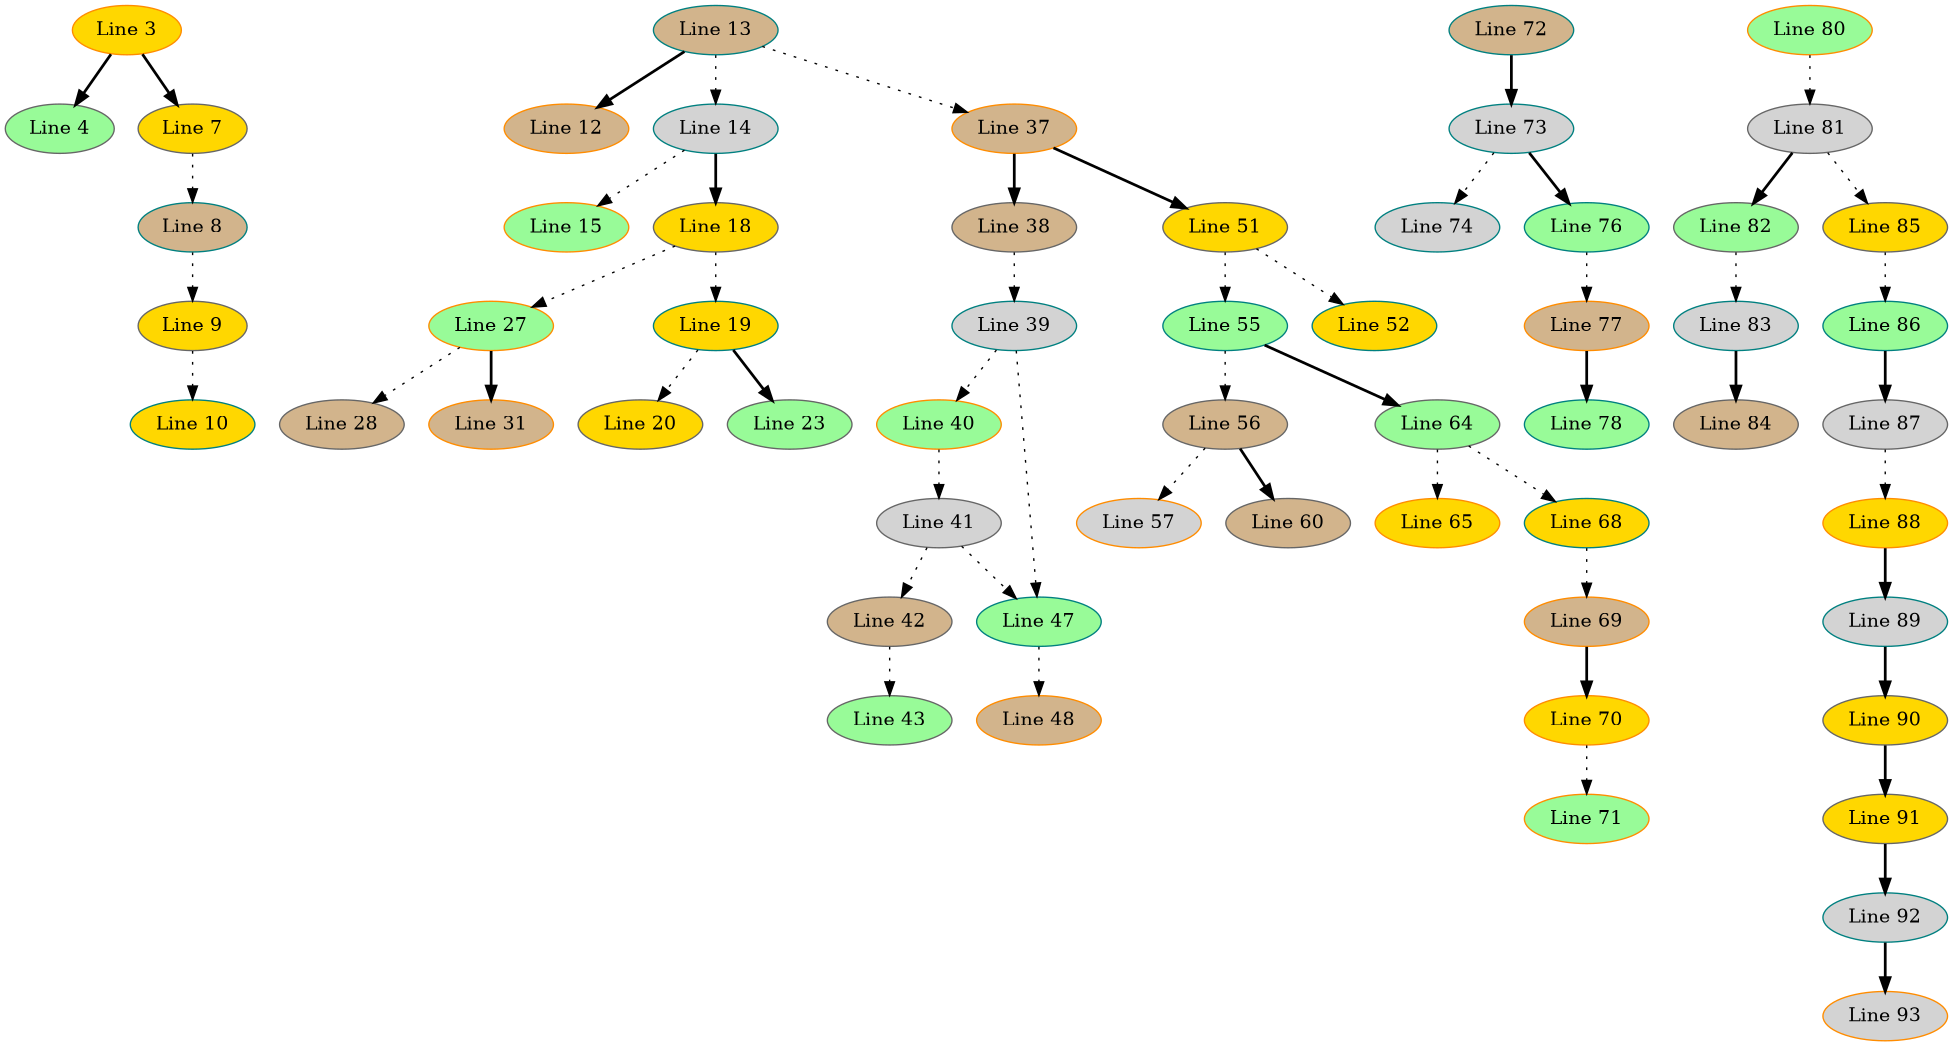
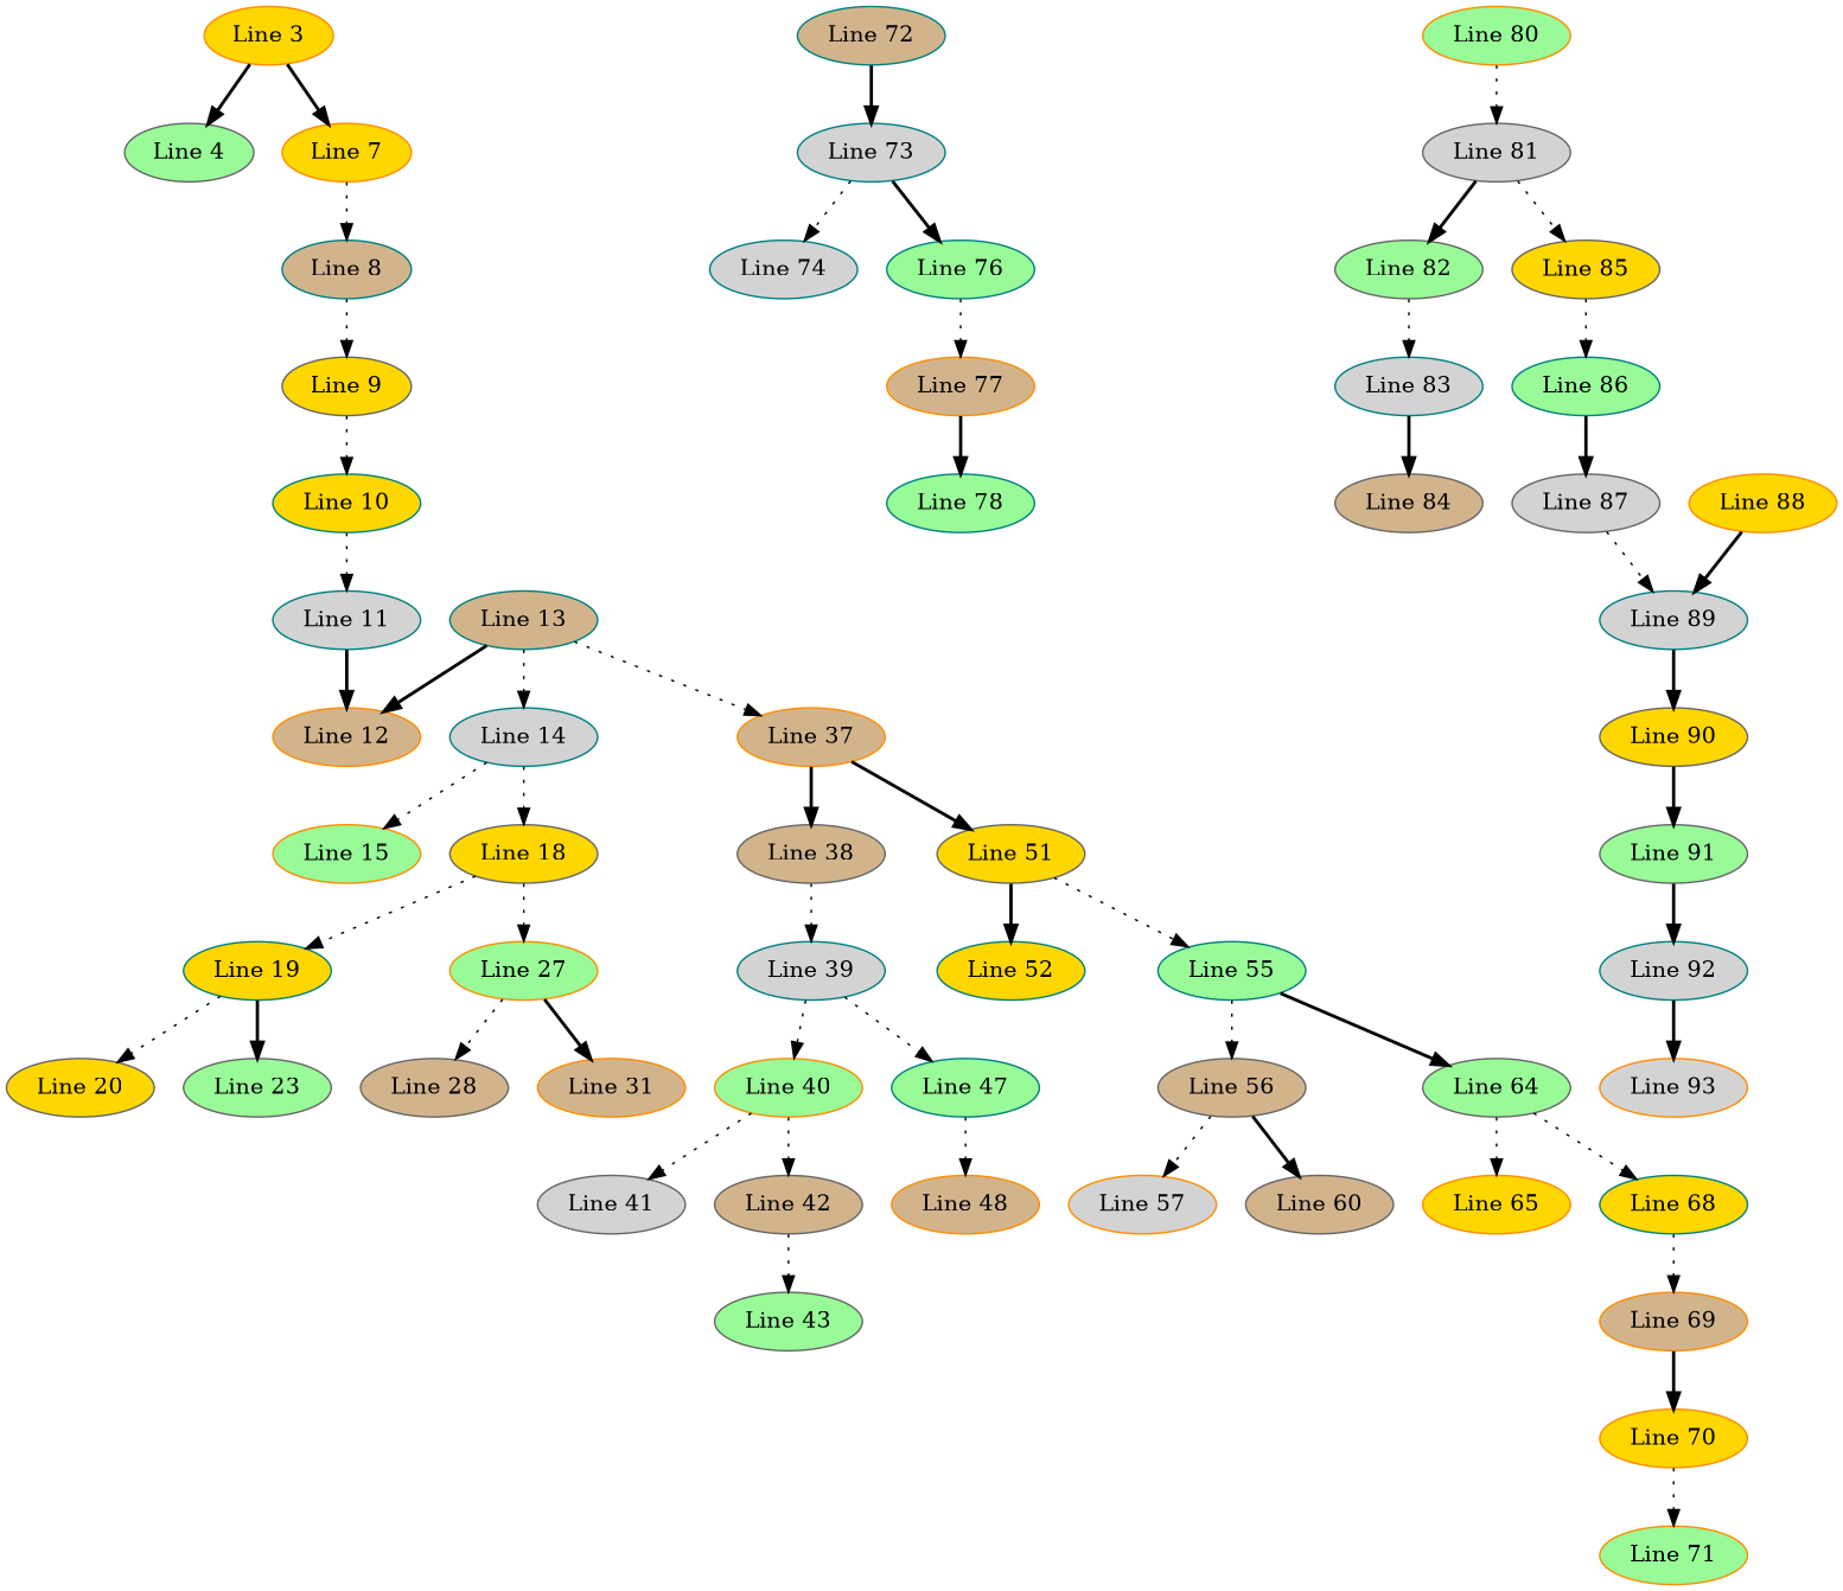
  strict digraph {
    node [color=gray40 fillcolor=gold shape=ellipse style=filled]
    edge [style=dotted]
    n1 [color=teal label="Line 10"]
+   n2 [color=teal fillcolor=lightgrey label="Line 11"]
    n3 [color=darkorange fillcolor=tan label="Line 12"]
    n4 [color=teal fillcolor=tan label="Line 13"]
    n5 [color=teal fillcolor=lightgrey label="Line 14"]
    n6 [color=darkorange fillcolor=tan label="Line 37"]
    n7 [color=darkorange fillcolor=palegreen label="Line 15"]
    n8 [label="Line 18"]
    n9 [fillcolor=tan label="Line 38"]
    n10 [label="Line 51"]
    n11 [color=teal label="Line 19"]
    n12 [color=darkorange fillcolor=palegreen label="Line 27"]
    n13 [label="Line 20"]
    n14 [fillcolor=palegreen label="Line 23"]
    n15 [fillcolor=tan label="Line 28"]
    n16 [color=darkorange fillcolor=tan label="Line 31"]
    n17 [color=teal fillcolor=lightgrey label="Line 39"]
    n18 [color=teal label="Line 52"]
    n19 [color=teal fillcolor=palegreen label="Line 55"]
    n20 [color=darkorange fillcolor=palegreen label="Line 40"]
    n21 [color=teal fillcolor=palegreen label="Line 47"]
    n22 [fillcolor=lightgrey label="Line 41"]
    n23 [color=darkorange fillcolor=tan label="Line 48"]
    n24 [color=darkorange label="Line 3"]
    n25 [fillcolor=palegreen label="Line 4"]
-   n26 [label="Line 7"]
+   n26 [color=darkorange label="Line 7"]
    n27 [color=teal fillcolor=tan label="Line 8"]
    n28 [fillcolor=tan label="Line 42"]
    n29 [fillcolor=palegreen label="Line 43"]
    n30 [fillcolor=tan label="Line 56"]
    n31 [fillcolor=palegreen label="Line 64"]
    n32 [color=darkorange fillcolor=lightgrey label="Line 57"]
    n33 [fillcolor=tan label="Line 60"]
    n34 [color=darkorange label="Line 65"]
    n35 [color=teal label="Line 68"]
    n36 [color=darkorange fillcolor=tan label="Line 69"]
    n37 [color=darkorange label="Line 70"]
    n38 [color=darkorange fillcolor=palegreen label="Line 71"]
    n39 [color=teal fillcolor=tan label="Line 72"]
    n40 [color=teal fillcolor=lightgrey label="Line 73"]
    n41 [color=teal fillcolor=lightgrey label="Line 74"]
    n42 [color=teal fillcolor=palegreen label="Line 76"]
    n43 [color=darkorange fillcolor=tan label="Line 77"]
    n44 [color=teal fillcolor=palegreen label="Line 78"]
    n45 [color=darkorange fillcolor=palegreen label="Line 80"]
    n46 [fillcolor=lightgrey label="Line 81"]
    n47 [label="Line 9"]
    n48 [fillcolor=palegreen label="Line 82"]
    n49 [label="Line 85"]
    n50 [color=teal fillcolor=lightgrey label="Line 83"]
    n51 [fillcolor=tan label="Line 84"]
    n52 [color=teal fillcolor=palegreen label="Line 86"]
    n53 [fillcolor=lightgrey label="Line 87"]
    n54 [color=darkorange label="Line 88"]
    n55 [color=teal fillcolor=lightgrey label="Line 89"]
    n56 [label="Line 90"]
-   n57 [label="Line 91"]
+   n57 [fillcolor=palegreen label="Line 91"]
    n58 [color=teal fillcolor=lightgrey label="Line 92"]
    n59 [color=darkorange fillcolor=lightgrey label="Line 93"]
+   n1 -> n2
+   n2 -> n3 [style=bold]
    n4 -> n3 [style=bold]
    n4 -> n5
    n4 -> n6
    n5 -> n7
-   n5 -> n8 [style=bold]
+   n5 -> n8
    n6 -> n9 [style=bold]
    n6 -> n10 [style=bold]
    n8 -> n11
    n8 -> n12
    n9 -> n17
-   n10 -> n18
+   n10 -> n18 [style=bold]
    n10 -> n19
    n11 -> n13
    n11 -> n14 [style=bold]
    n12 -> n15
    n12 -> n16 [style=bold]
    n17 -> n20
    n17 -> n21
    n19 -> n30
    n19 -> n31 [style=bold]
    n20 -> n22
    n21 -> n23
-   n22 -> n21
-   n22 -> n28
+   n20 -> n28
    n24 -> n25 [style=bold]
    n24 -> n26 [style=bold]
    n26 -> n27
    n27 -> n47
    n28 -> n29
    n30 -> n32
    n30 -> n33 [style=bold]
    n31 -> n34
    n31 -> n35
    n35 -> n36
    n36 -> n37 [style=bold]
    n37 -> n38
    n39 -> n40 [style=bold]
    n40 -> n41
    n40 -> n42 [style=bold]
    n42 -> n43
    n43 -> n44 [style=bold]
    n45 -> n46
    n46 -> n48 [style=bold]
    n46 -> n49
    n47 -> n1
    n48 -> n50
    n49 -> n52
    n50 -> n51 [style=bold]
    n52 -> n53 [style=bold]
-   n53 -> n54
+   n53 -> n55
    n54 -> n55 [style=bold]
    n55 -> n56 [style=bold]
    n56 -> n57 [style=bold]
    n57 -> n58 [style=bold]
    n58 -> n59 [style=bold]
  }
